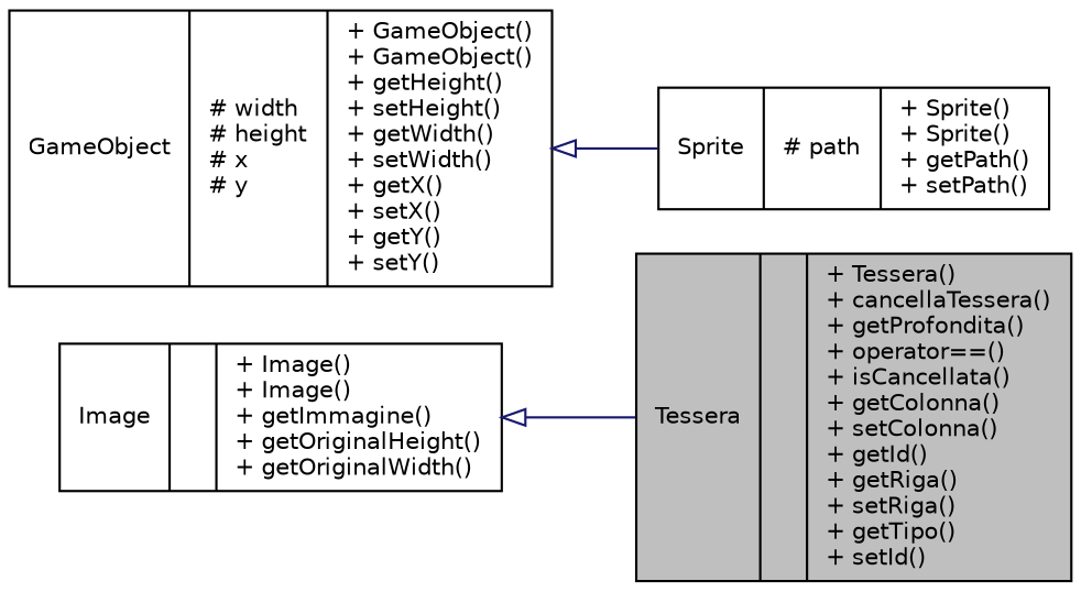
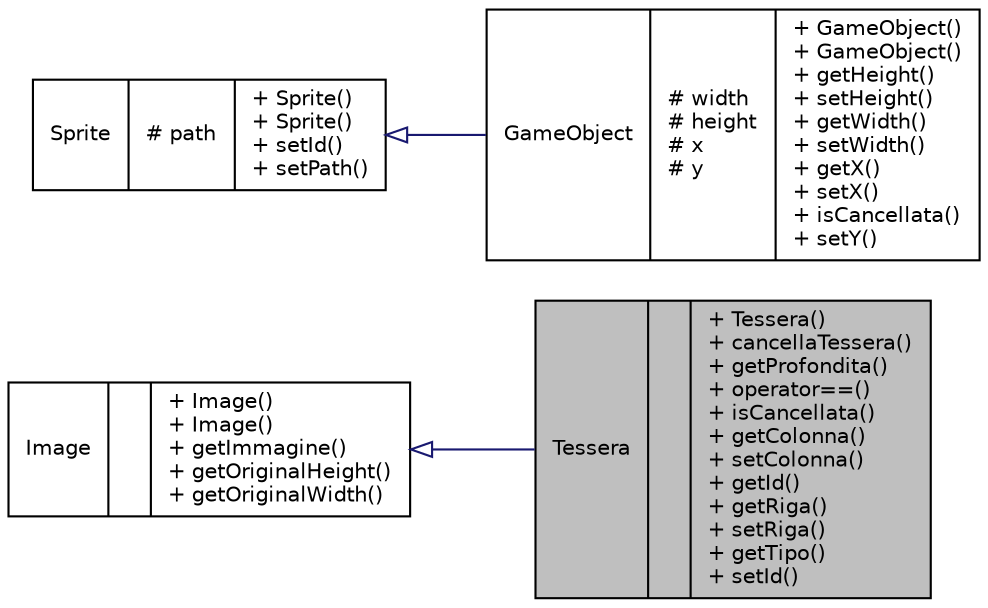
  digraph {
    rankdir=LR
    node [color=black fillcolor=white fontname=Helvetica fontsize=10 shape=record style=filled]
    edge [arrowtail=onormal color=midnightblue dir=back fontname=Helvetica fontsize=10 labelfontname=Helvetica labelfontsize=10 style=solid]
    n1 [fillcolor=grey75 fontcolor=black height=0.2 label="{Tessera\n||+ Tessera()\l+ cancellaTessera()\l+ getProfondita()\l+ operator==()\l+ isCancellata()\l+ getColonna()\l+ setColonna()\l+ getId()\l+ getRiga()\l+ setRiga()\l+ getTipo()\l+ setId()\l}" width=0.4]
    n2 [height=0.2 label="{Image\n||+ Image()\l+ Image()\l+ getImmagine()\l+ getOriginalHeight()\l+ getOriginalWidth()\l}" width=0.4]
-   n3 [height=0.2 label="{Sprite\n|# path\l|+ Sprite()\l+ Sprite()\l+ getPath()\l+ setPath()\l}" width=0.4]
-   n4 [height=0.2 label="{GameObject\n|# width\l# height\l# x\l# y\l|+ GameObject()\l+ GameObject()\l+ getHeight()\l+ setHeight()\l+ getWidth()\l+ setWidth()\l+ getX()\l+ setX()\l+ getY()\l+ setY()\l}" width=0.4]
+   n3 [height=0.2 label="{Sprite\n|# path\l|+ Sprite()\l+ Sprite()\l+ setId()\l+ setPath()\l}" width=0.4]
+   n4 [height=0.2 label="{GameObject\n|# width\l# height\l# x\l# y\l|+ GameObject()\l+ GameObject()\l+ getHeight()\l+ setHeight()\l+ getWidth()\l+ setWidth()\l+ getX()\l+ setX()\l+ isCancellata()\l+ setY()\l}" width=0.4]
    n2 -> n1
-   n4 -> n3
+   n3 -> n4
  }
